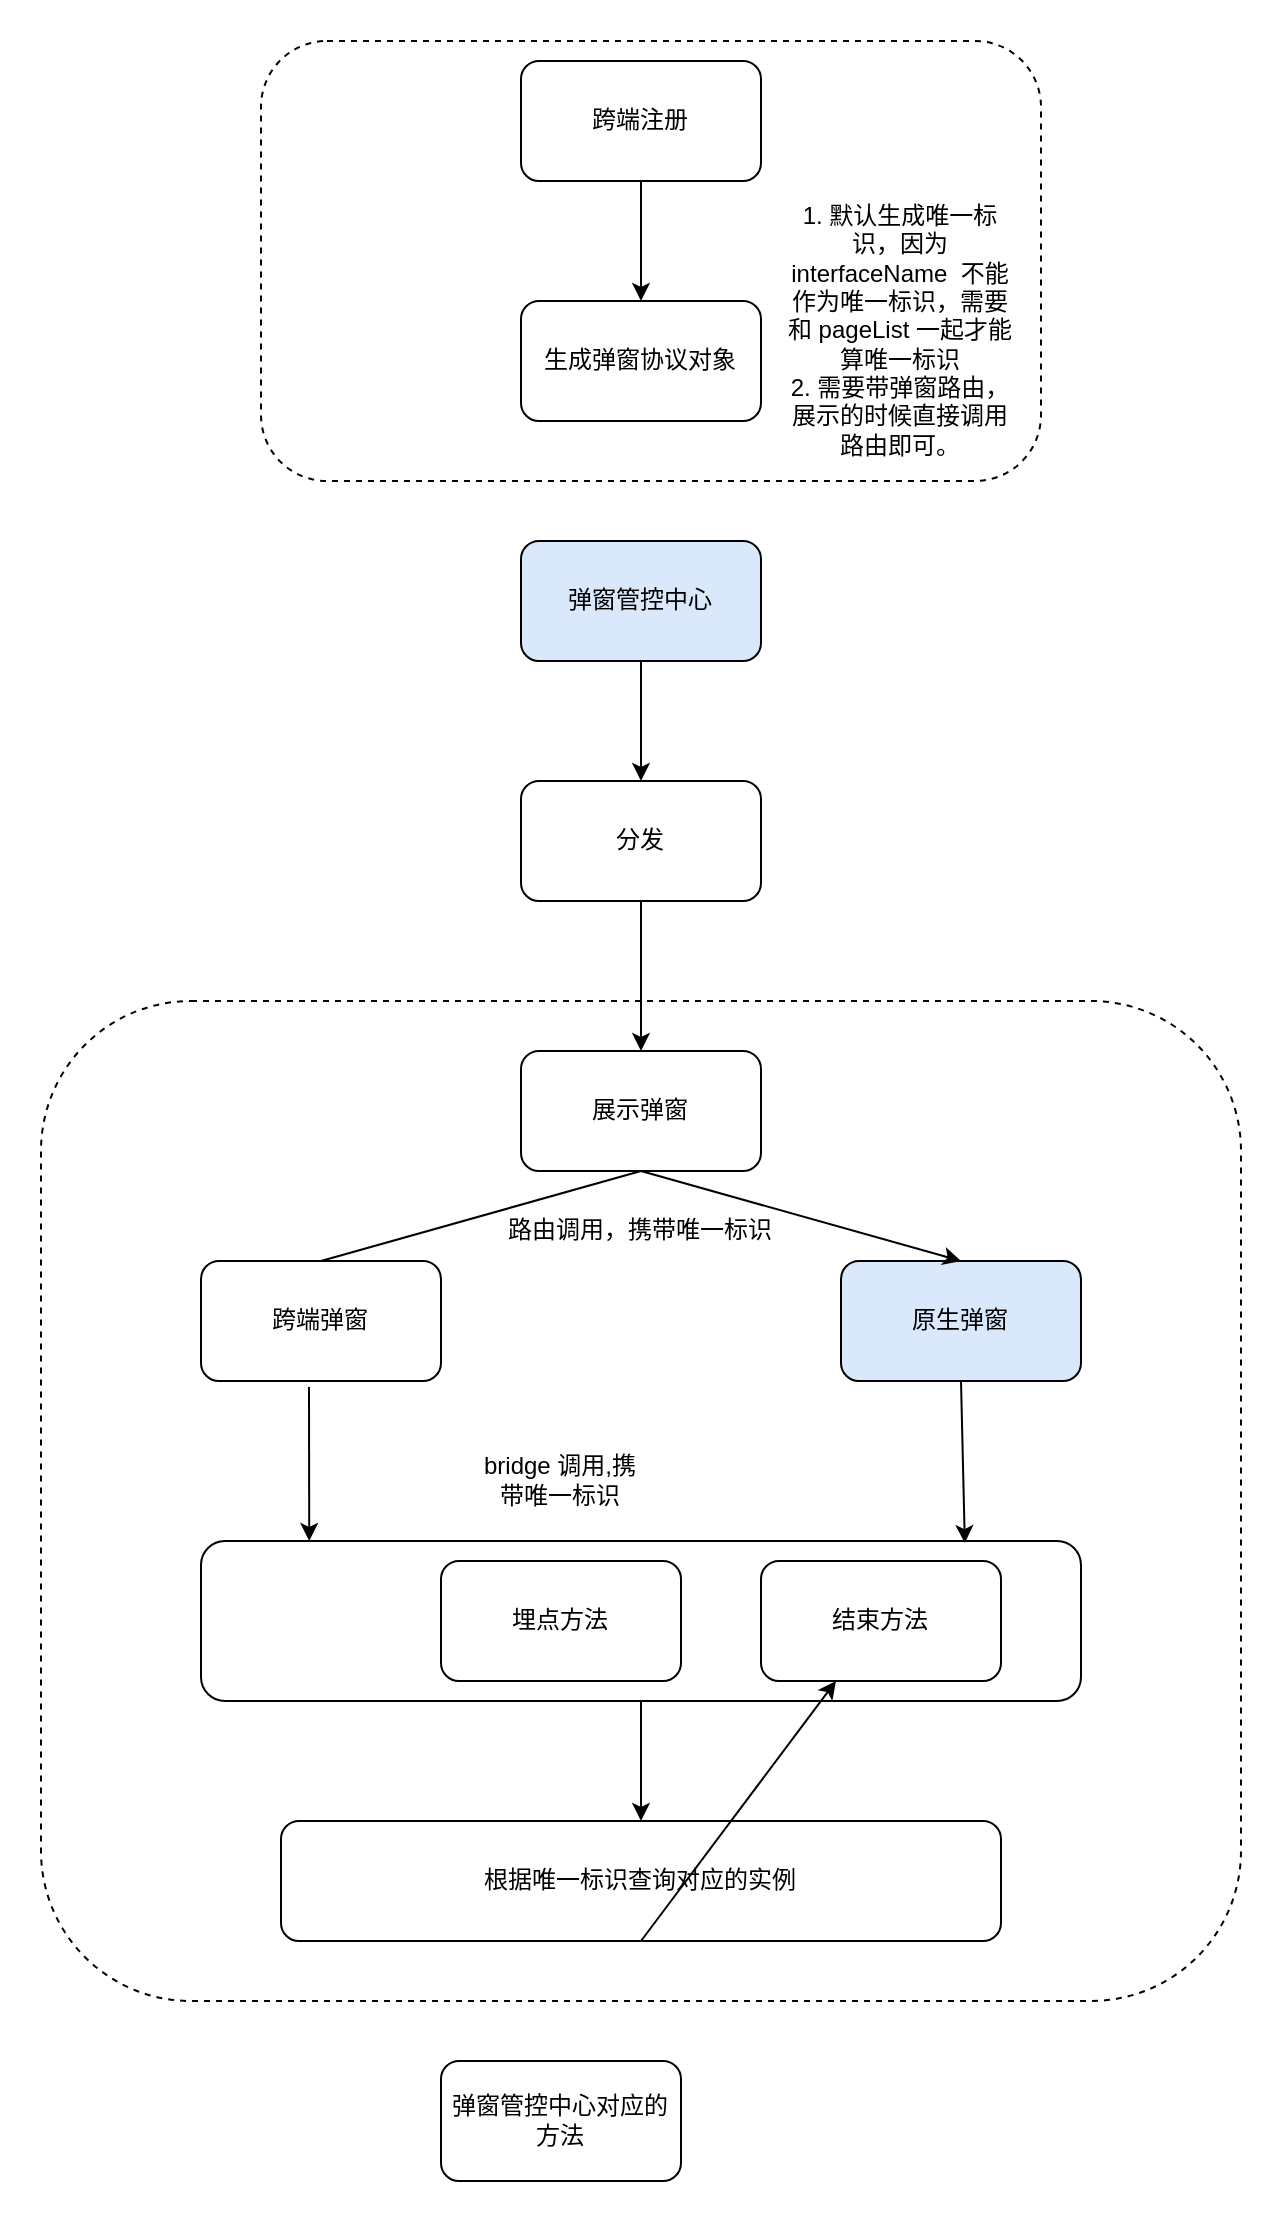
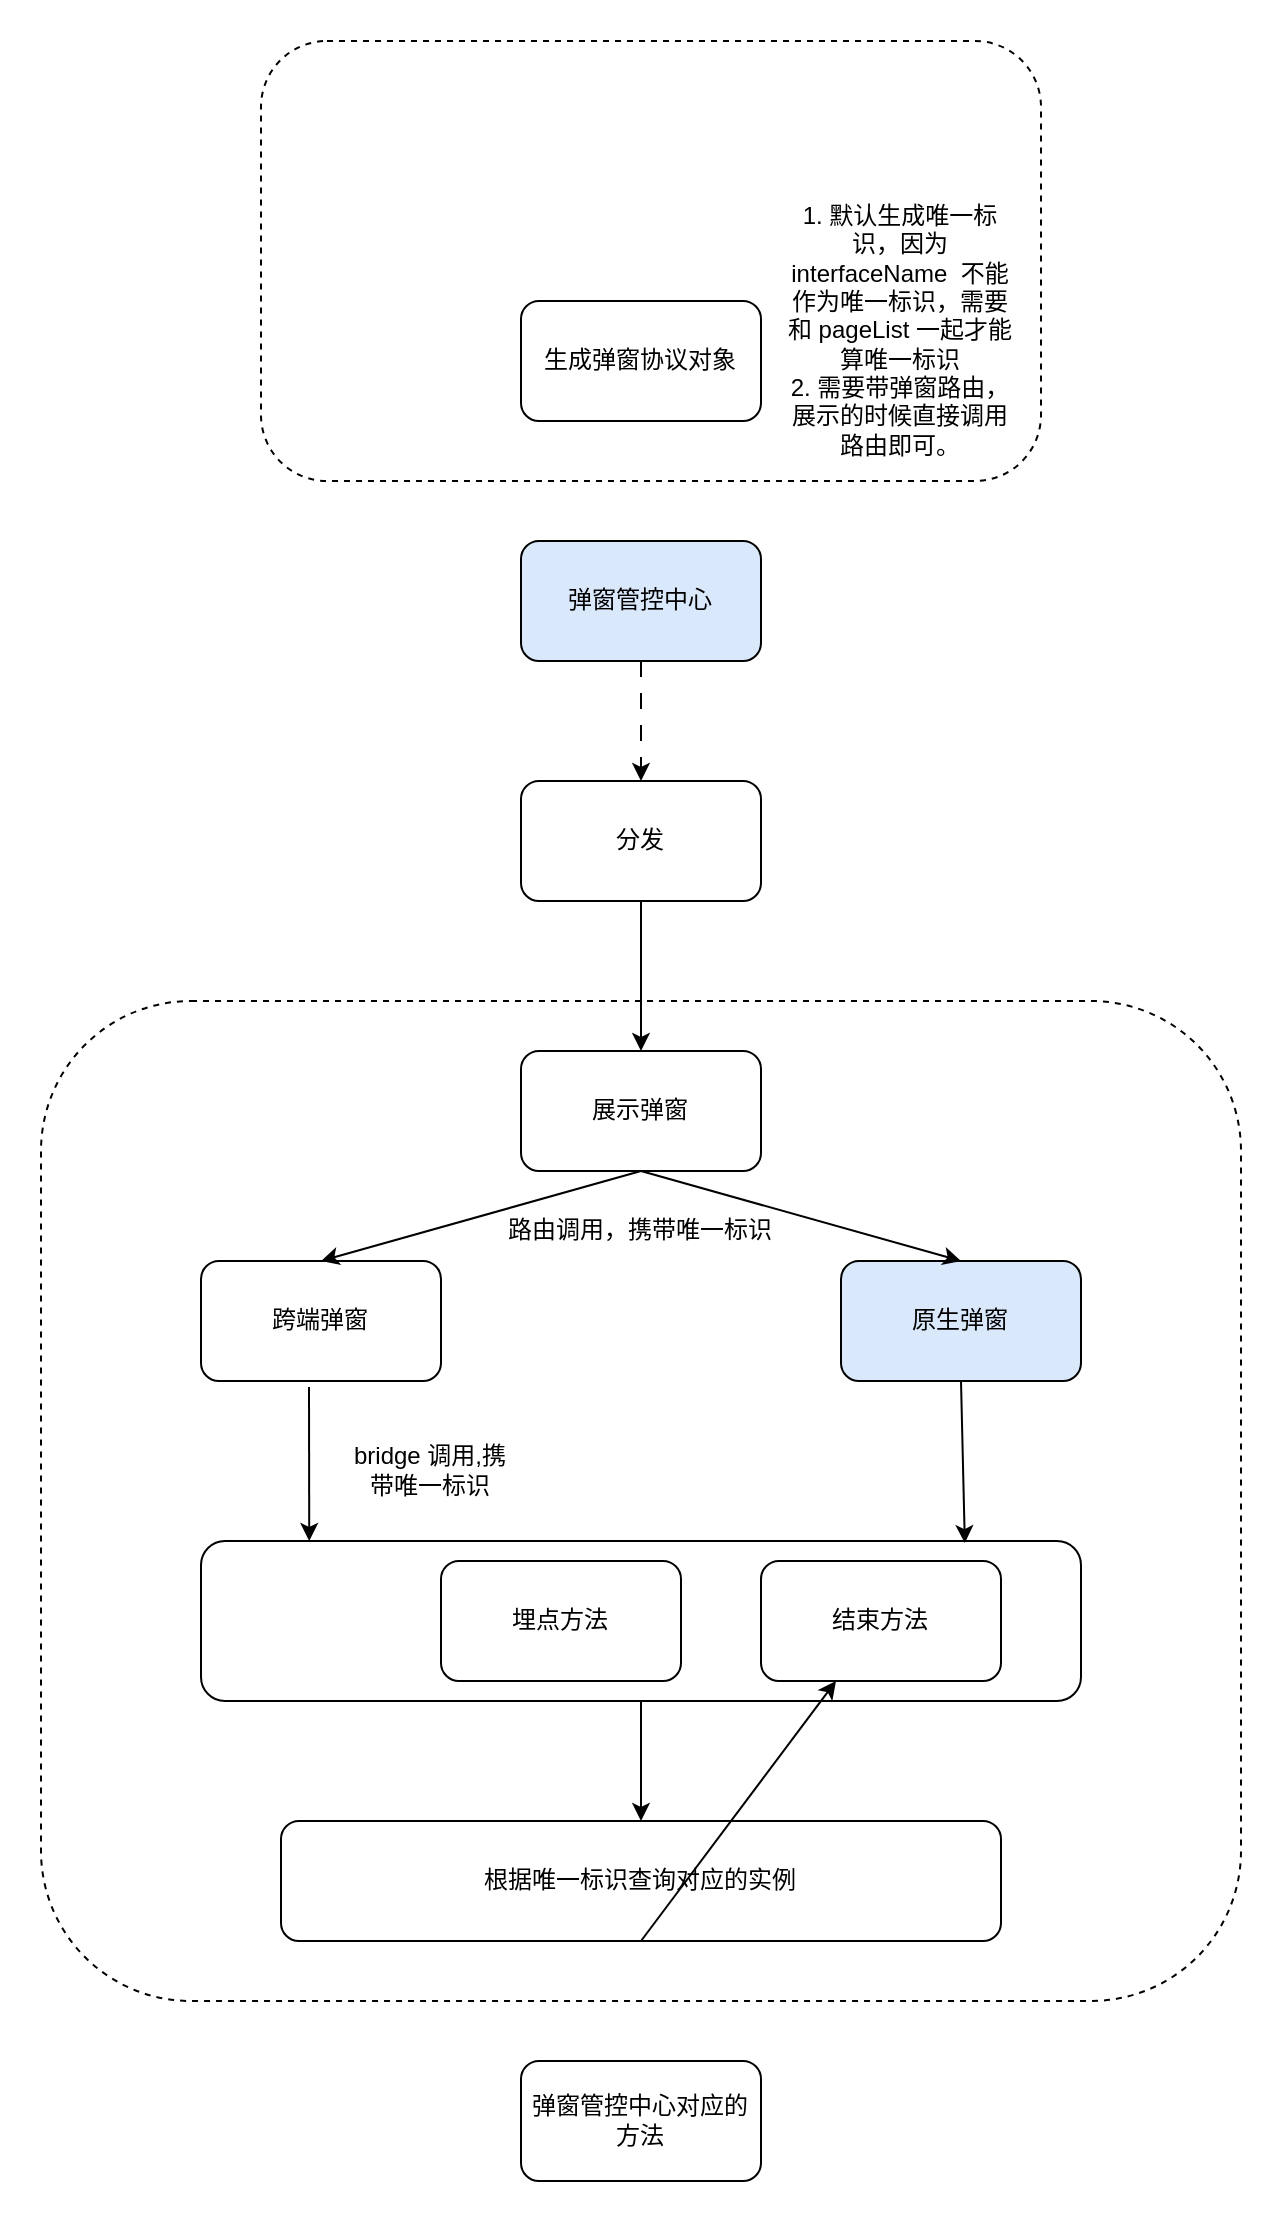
  <mxCell id="0" />
  <mxCell id="1" parent="0" />
  <mxCell id="2" value="" style="rounded=1;whiteSpace=wrap;html=1;fillColor=none;dashed=1;" vertex="1" parent="1"><mxGeometry x="20" y="500" width="600" height="500" as="geometry" /></mxCell>
- <mxCell id="3" value="跨端注册" style="rounded=1;whiteSpace=wrap;html=1;" vertex="1" parent="1"><mxGeometry x="260" y="30" width="120" height="60" as="geometry" /></mxCell>
  <mxCell id="4" value="生成弹窗协议对象" style="rounded=1;whiteSpace=wrap;html=1;" vertex="1" parent="1"><mxGeometry x="260" y="150" width="120" height="60" as="geometry" /></mxCell>
  <mxCell id="5" value="弹窗管控中心" style="rounded=1;whiteSpace=wrap;html=1;fillColor=#dae8fc;" vertex="1" parent="1"><mxGeometry x="260" y="270" width="120" height="60" as="geometry" /></mxCell>
  <mxCell id="6" value="跨端弹窗" style="rounded=1;whiteSpace=wrap;html=1;" vertex="1" parent="1"><mxGeometry x="100" y="630" width="120" height="60" as="geometry" /></mxCell>
  <mxCell id="7" value="原生弹窗" style="rounded=1;whiteSpace=wrap;html=1;fillColor=#dae8fc;" vertex="1" parent="1"><mxGeometry x="420" y="630" width="120" height="60" as="geometry" /></mxCell>
  <mxCell id="8" value="展示弹窗" style="rounded=1;whiteSpace=wrap;html=1;" vertex="1" parent="1"><mxGeometry x="260" y="525" width="120" height="60" as="geometry" /></mxCell>
  <mxCell id="9" value="分发" style="rounded=1;whiteSpace=wrap;html=1;" vertex="1" parent="1"><mxGeometry x="260" y="390" width="120" height="60" as="geometry" /></mxCell>
  <mxCell id="10" value="" style="rounded=1;whiteSpace=wrap;html=1;fillColor=none;dashed=1;" vertex="1" parent="1"><mxGeometry x="130" y="20" width="390" height="220" as="geometry" /></mxCell>
  <mxCell id="11" value="结束方法" style="rounded=1;whiteSpace=wrap;html=1;" vertex="1" parent="1"><mxGeometry x="380" y="780" width="120" height="60" as="geometry" /></mxCell>
  <mxCell id="12" value="埋点方法" style="rounded=1;whiteSpace=wrap;html=1;" vertex="1" parent="1"><mxGeometry x="220" y="780" width="120" height="60" as="geometry" /></mxCell>
- <mxCell id="13" value="弹窗管控中心对应的方法" style="rounded=1;whiteSpace=wrap;html=1;" vertex="1" parent="1"><mxGeometry x="220" y="1030" width="120" height="60" as="geometry" /></mxCell>
- <mxCell id="14" value="" style="endArrow=none;html=1;rounded=0;exitX=0.5;exitY=1;exitDx=0;exitDy=0;entryX=0.5;entryY=0;entryDx=0;entryDy=0;" edge="1" parent="1" source="8" target="6"><mxGeometry width="50" height="50" relative="1" as="geometry"><mxPoint x="645" y="490" as="sourcePoint" /><mxPoint x="695" y="440" as="targetPoint" /></mxGeometry></mxCell>
+ <mxCell id="13" value="弹窗管控中心对应的方法" style="rounded=1;whiteSpace=wrap;html=1;" vertex="1" parent="1"><mxGeometry x="260" y="1030" width="120" height="60" as="geometry" /></mxCell>
+ <mxCell id="14" value="" style="endArrow=classic;html=1;rounded=0;exitX=0.5;exitY=1;exitDx=0;exitDy=0;entryX=0.5;entryY=0;entryDx=0;entryDy=0;" edge="1" parent="1" source="8" target="6"><mxGeometry width="50" height="50" relative="1" as="geometry"><mxPoint x="645" y="490" as="sourcePoint" /><mxPoint x="695" y="440" as="targetPoint" /></mxGeometry></mxCell>
  <mxCell id="15" value="" style="endArrow=classic;html=1;rounded=0;exitX=0.5;exitY=1;exitDx=0;exitDy=0;" edge="1" parent="1" source="9" target="8"><mxGeometry width="50" height="50" relative="1" as="geometry"><mxPoint x="600" y="140" as="sourcePoint" /><mxPoint x="650" y="90" as="targetPoint" /></mxGeometry></mxCell>
- <mxCell id="16" value="" style="endArrow=classic;html=1;rounded=0;exitX=0.5;exitY=1;exitDx=0;exitDy=0;dashed=0;dashPattern=8 8;" edge="1" parent="1" source="5" target="9"><mxGeometry width="50" height="50" relative="1" as="geometry"><mxPoint x="610" y="150" as="sourcePoint" /><mxPoint x="660" y="100" as="targetPoint" /></mxGeometry></mxCell>
- <mxCell id="17" value="" style="endArrow=classic;html=1;rounded=0;exitX=0.5;exitY=1;exitDx=0;exitDy=0;" edge="1" parent="1" source="3" target="4"><mxGeometry width="50" height="50" relative="1" as="geometry"><mxPoint x="630" y="170" as="sourcePoint" /><mxPoint x="680" y="120" as="targetPoint" /></mxGeometry></mxCell>
+ <mxCell id="16" value="" style="endArrow=classic;html=1;rounded=0;exitX=0.5;exitY=1;exitDx=0;exitDy=0;dashed=1;dashPattern=8 8;" edge="1" parent="1" source="5" target="9"><mxGeometry width="50" height="50" relative="1" as="geometry"><mxPoint x="610" y="150" as="sourcePoint" /><mxPoint x="660" y="100" as="targetPoint" /></mxGeometry></mxCell>
  <mxCell id="18" value="" style="endArrow=classic;html=1;rounded=0;exitX=0.5;exitY=1;exitDx=0;exitDy=0;entryX=0.5;entryY=0;entryDx=0;entryDy=0;" edge="1" parent="1" source="8" target="7"><mxGeometry width="50" height="50" relative="1" as="geometry"><mxPoint x="655" y="500" as="sourcePoint" /><mxPoint x="705" y="450" as="targetPoint" /></mxGeometry></mxCell>
  <mxCell id="19" value="根据唯一标识查询对应的实例" style="rounded=1;whiteSpace=wrap;html=1;" vertex="1" parent="1"><mxGeometry x="140" y="910" width="360" height="60" as="geometry" /></mxCell>
  <mxCell id="20" value="" style="rounded=1;whiteSpace=wrap;html=1;fillColor=none;" vertex="1" parent="1"><mxGeometry x="100" y="770" width="440" height="80" as="geometry" /></mxCell>
  <mxCell id="21" value="" style="endArrow=classic;html=1;rounded=0;exitX=0.5;exitY=1;exitDx=0;exitDy=0;" edge="1" parent="1" source="19" target="11"><mxGeometry width="50" height="50" relative="1" as="geometry"><mxPoint x="685" y="530" as="sourcePoint" /><mxPoint x="735" y="480" as="targetPoint" /></mxGeometry></mxCell>
  <mxCell id="22" value="" style="endArrow=classic;html=1;rounded=0;exitX=0.5;exitY=1;exitDx=0;exitDy=0;" edge="1" parent="1" source="20" target="19"><mxGeometry width="50" height="50" relative="1" as="geometry"><mxPoint x="695" y="540" as="sourcePoint" /><mxPoint x="745" y="490" as="targetPoint" /></mxGeometry></mxCell>
  <mxCell id="23" value="" style="endArrow=classic;html=1;rounded=0;exitX=0.5;exitY=1;exitDx=0;exitDy=0;entryX=0.868;entryY=0.013;entryDx=0;entryDy=0;entryPerimeter=0;" edge="1" parent="1" source="7" target="20"><mxGeometry width="50" height="50" relative="1" as="geometry"><mxPoint x="705" y="550" as="sourcePoint" /><mxPoint x="755" y="500" as="targetPoint" /></mxGeometry></mxCell>
  <mxCell id="24" value="" style="endArrow=classic;html=1;rounded=0;exitX=0.45;exitY=1.05;exitDx=0;exitDy=0;exitPerimeter=0;entryX=0.123;entryY=0;entryDx=0;entryDy=0;entryPerimeter=0;" edge="1" parent="1" source="6" target="20"><mxGeometry width="50" height="50" relative="1" as="geometry"><mxPoint x="715" y="560" as="sourcePoint" /><mxPoint x="765" y="510" as="targetPoint" /></mxGeometry></mxCell>
  <mxCell id="25" value="路由调用，携带唯一标识" style="text;html=1;strokeColor=none;fillColor=none;align=center;verticalAlign=middle;whiteSpace=wrap;rounded=0;" vertex="1" parent="1"><mxGeometry x="250" y="600" width="140" height="30" as="geometry" /></mxCell>
  <mxCell id="26" value="1. 默认生成唯一标识，因为 interfaceName&amp;nbsp; 不能作为唯一标识，需要和 pageList 一起才能算唯一标识&lt;br&gt;2. 需要带弹窗路由，展示的时候直接调用路由即可。" style="text;html=1;strokeColor=none;fillColor=none;align=center;verticalAlign=middle;whiteSpace=wrap;rounded=0;" vertex="1" parent="1"><mxGeometry x="390" y="150" width="120" height="30" as="geometry" /></mxCell>
- <mxCell id="27" value="bridge 调用,携带唯一标识" style="text;html=1;strokeColor=none;fillColor=none;align=center;verticalAlign=middle;whiteSpace=wrap;rounded=0;" vertex="1" parent="1"><mxGeometry x="235" y="725" width="90" height="30" as="geometry" /></mxCell>
+ <mxCell id="27" value="bridge 调用,携带唯一标识" style="text;html=1;strokeColor=none;fillColor=none;align=center;verticalAlign=middle;whiteSpace=wrap;rounded=0;" vertex="1" parent="1"><mxGeometry x="170" y="720" width="90" height="30" as="geometry" /></mxCell>
